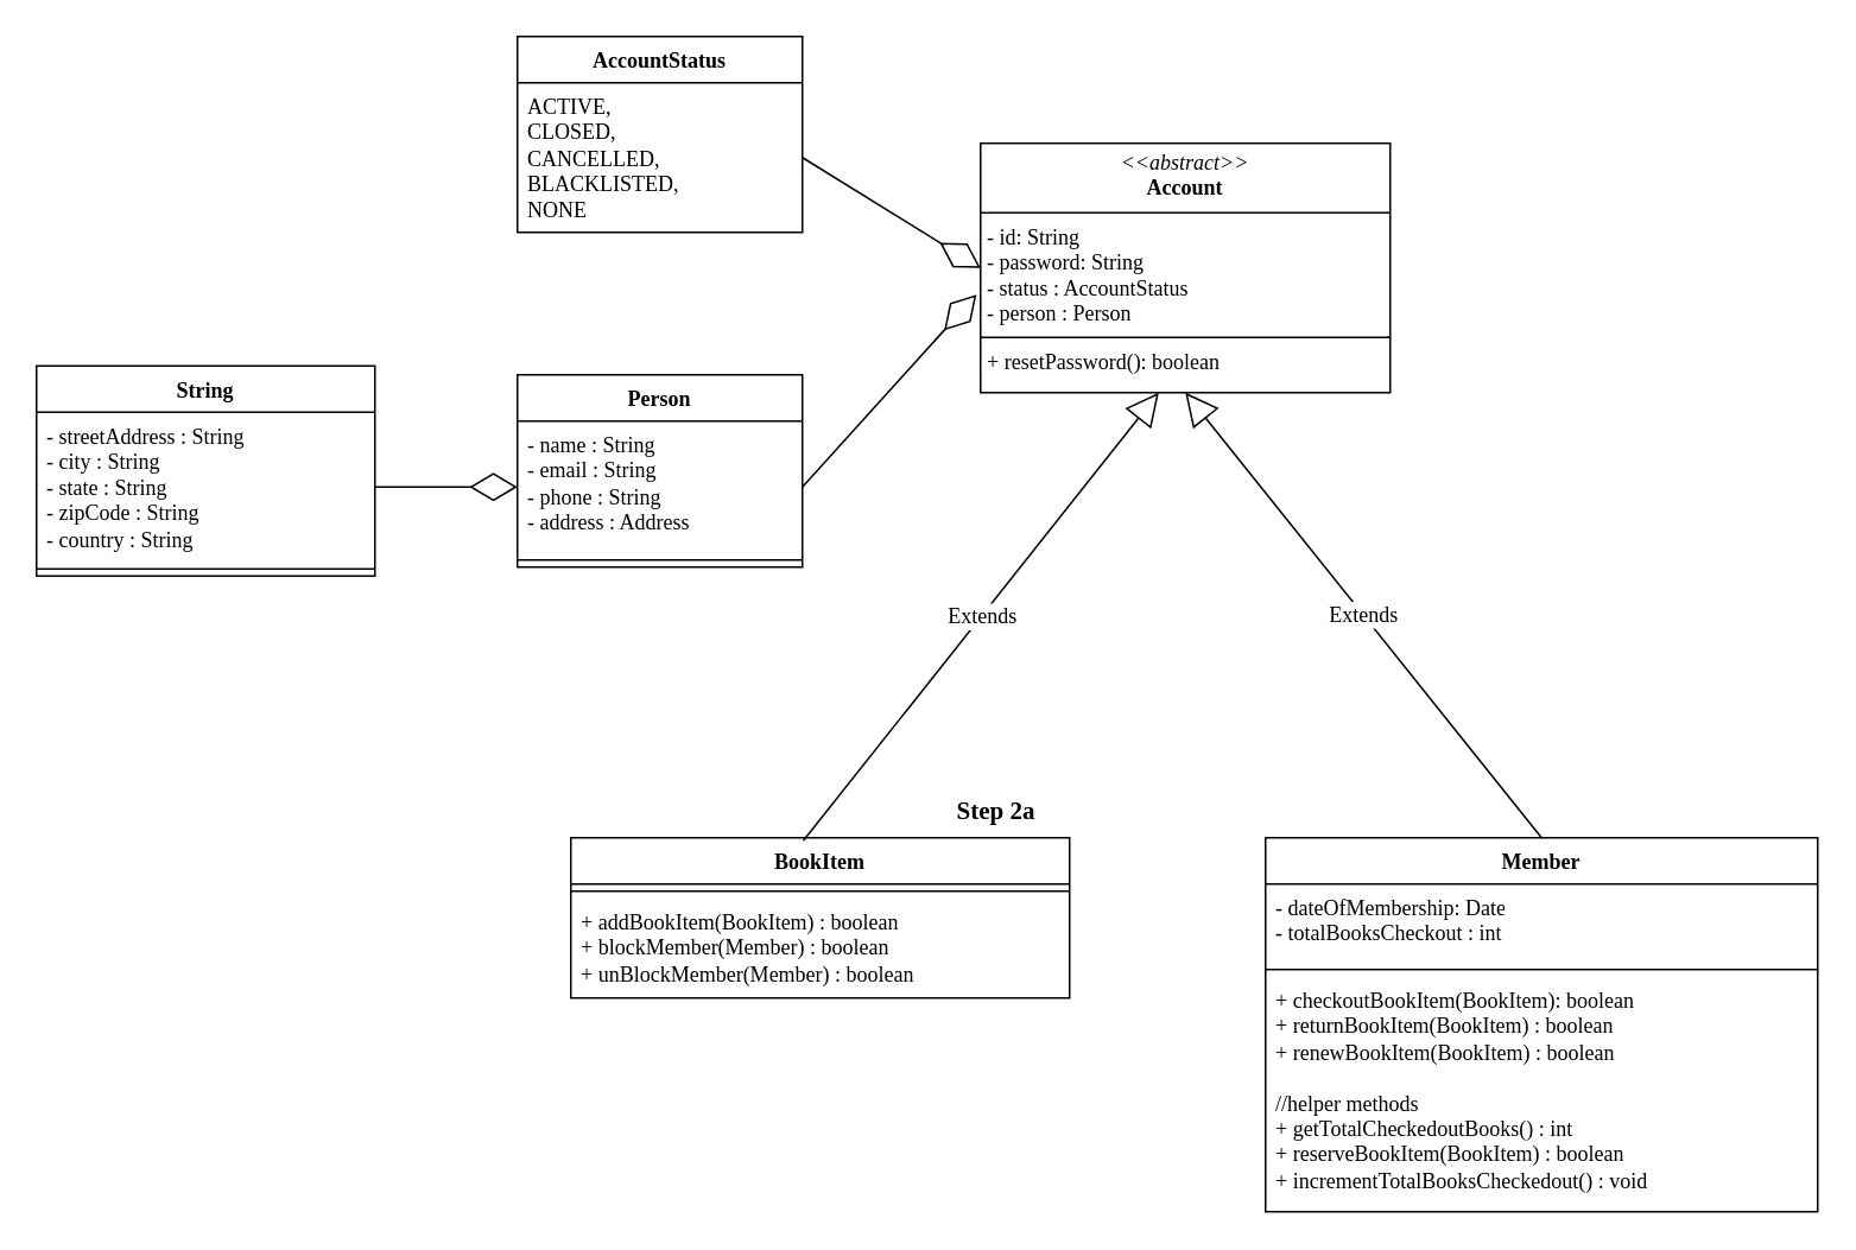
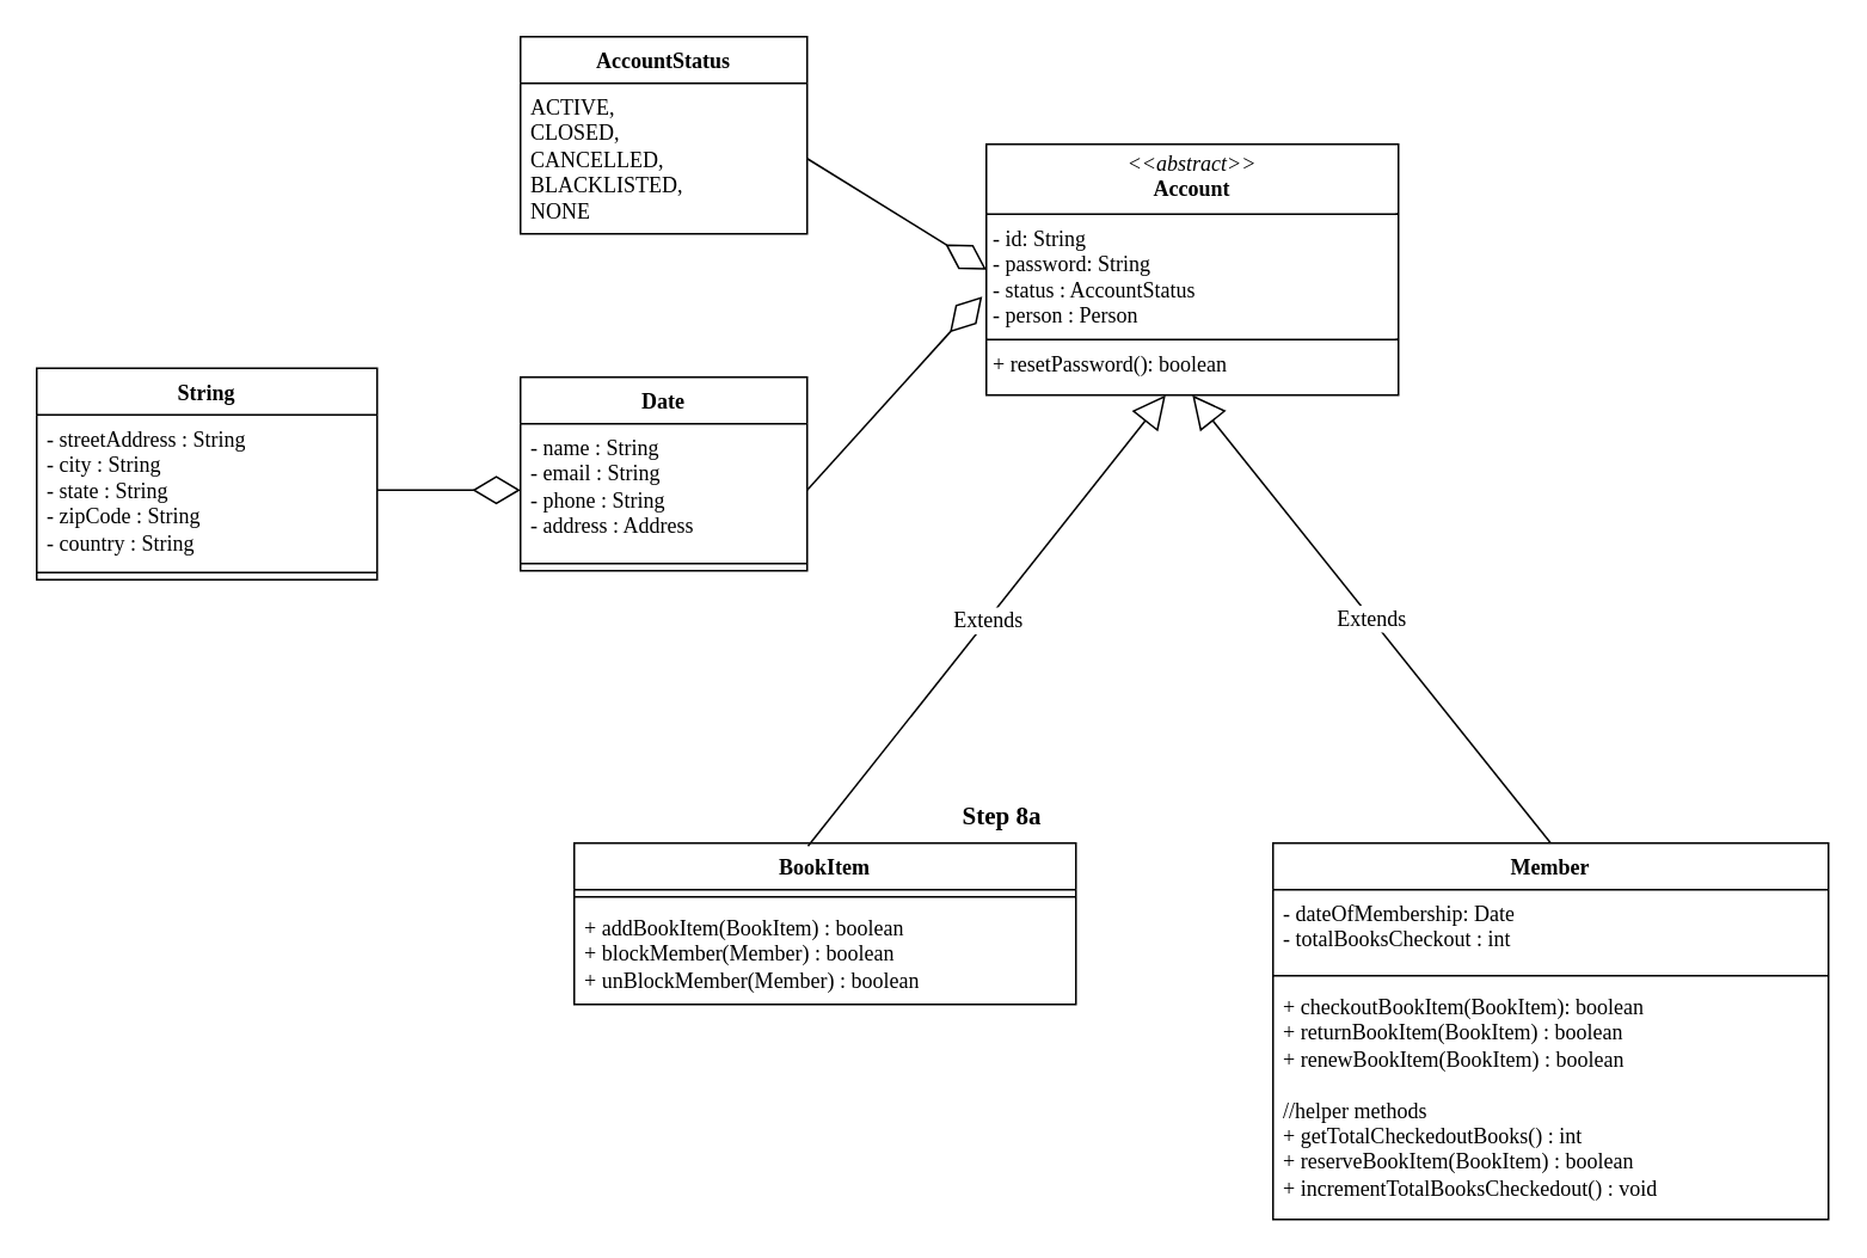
  <mxCell id="0" />
  <mxCell id="1" parent="0" />
  <mxCell id="2" value="&lt;p style=&quot;margin:0px;margin-top:4px;text-align:center;&quot;&gt;&lt;font face=&quot;Lucida Console&quot;&gt;&lt;i&gt;&amp;lt;&amp;lt;abstract&amp;gt;&amp;gt;&lt;/i&gt;&lt;br&gt;&lt;b&gt;Account&lt;/b&gt;&lt;/font&gt;&lt;/p&gt;&lt;hr size=&quot;1&quot; style=&quot;border-style:solid;&quot;&gt;&lt;p style=&quot;margin:0px;margin-left:4px;&quot;&gt;&lt;font face=&quot;Lucida Console&quot;&gt;- id: String&lt;br&gt;- password: String&lt;/font&gt;&lt;/p&gt;&lt;p style=&quot;margin:0px;margin-left:4px;&quot;&gt;&lt;font face=&quot;Lucida Console&quot;&gt;- status : AccountStatus&lt;/font&gt;&lt;/p&gt;&lt;p style=&quot;margin:0px;margin-left:4px;&quot;&gt;&lt;font face=&quot;Lucida Console&quot;&gt;- person : Person&lt;/font&gt;&lt;/p&gt;&lt;hr size=&quot;1&quot; style=&quot;border-style:solid;&quot;&gt;&lt;p style=&quot;margin:0px;margin-left:4px;&quot;&gt;&lt;font face=&quot;Lucida Console&quot;&gt;+ resetPassword(): boolean&lt;br&gt;&lt;br&gt;&lt;/font&gt;&lt;/p&gt;" style="verticalAlign=top;align=left;overflow=fill;html=1;whiteSpace=wrap;spacingLeft=4;spacingRight=4;fontFamily=Helvetica;fontSize=12;fontColor=default;fillColor=none;gradientColor=none;" vertex="1" parent="1"><mxGeometry x="550" y="80" width="230" height="140" as="geometry" /></mxCell>
  <mxCell id="3" value="&lt;font face=&quot;Lucida Console&quot;&gt;AccountStatus&lt;/font&gt;" style="swimlane;fontStyle=1;align=center;verticalAlign=top;childLayout=stackLayout;horizontal=1;startSize=26;horizontalStack=0;resizeParent=1;resizeParentMax=0;resizeLast=0;collapsible=1;marginBottom=0;whiteSpace=wrap;html=1;spacingLeft=4;spacingRight=4;fontFamily=Helvetica;fontSize=12;fontColor=default;fillColor=none;gradientColor=none;" vertex="1" parent="1"><mxGeometry x="290" y="20" width="160" height="110" as="geometry" /></mxCell>
  <mxCell id="4" value="&lt;font face=&quot;Lucida Console&quot;&gt;ACTIVE,&lt;/font&gt;&lt;div&gt;&lt;font face=&quot;Lucida Console&quot;&gt;CLOSED,&lt;/font&gt;&lt;/div&gt;&lt;div&gt;&lt;font face=&quot;Lucida Console&quot;&gt;CANCELLED,&lt;/font&gt;&lt;/div&gt;&lt;div&gt;&lt;font face=&quot;Lucida Console&quot;&gt;BLACKLISTED,&lt;/font&gt;&lt;/div&gt;&lt;div&gt;&lt;font face=&quot;Lucida Console&quot;&gt;NONE&lt;/font&gt;&lt;/div&gt;" style="text;strokeColor=none;fillColor=none;align=left;verticalAlign=top;spacingLeft=4;spacingRight=4;overflow=hidden;rotatable=0;points=[[0,0.5],[1,0.5]];portConstraint=eastwest;whiteSpace=wrap;html=1;fontFamily=Helvetica;fontSize=12;fontColor=default;" vertex="1" parent="3"><mxGeometry y="26" width="160" height="84" as="geometry" /></mxCell>
- <mxCell id="5" value="&lt;font face=&quot;Lucida Console&quot;&gt;Person&lt;/font&gt;" style="swimlane;fontStyle=1;align=center;verticalAlign=top;childLayout=stackLayout;horizontal=1;startSize=26;horizontalStack=0;resizeParent=1;resizeParentMax=0;resizeLast=0;collapsible=1;marginBottom=0;whiteSpace=wrap;html=1;spacingLeft=4;spacingRight=4;fontFamily=Helvetica;fontSize=12;fontColor=default;fillColor=none;gradientColor=none;" vertex="1" parent="1"><mxGeometry x="290" y="210" width="160" height="108" as="geometry" /></mxCell>
+ <mxCell id="5" value="&lt;font face=&quot;Lucida Console&quot;&gt;Date&lt;/font&gt;" style="swimlane;fontStyle=1;align=center;verticalAlign=top;childLayout=stackLayout;horizontal=1;startSize=26;horizontalStack=0;resizeParent=1;resizeParentMax=0;resizeLast=0;collapsible=1;marginBottom=0;whiteSpace=wrap;html=1;spacingLeft=4;spacingRight=4;fontFamily=Helvetica;fontSize=12;fontColor=default;fillColor=none;gradientColor=none;" vertex="1" parent="1"><mxGeometry x="290" y="210" width="160" height="108" as="geometry" /></mxCell>
  <mxCell id="6" value="&lt;font face=&quot;Lucida Console&quot;&gt;- name : String&lt;/font&gt;&lt;div&gt;&lt;font face=&quot;Lucida Console&quot;&gt;- email : String&lt;/font&gt;&lt;/div&gt;&lt;div&gt;&lt;font face=&quot;Lucida Console&quot;&gt;- phone : String&lt;/font&gt;&lt;/div&gt;&lt;div&gt;&lt;font face=&quot;Lucida Console&quot;&gt;- address : Address&lt;/font&gt;&lt;/div&gt;" style="text;strokeColor=none;fillColor=none;align=left;verticalAlign=top;spacingLeft=4;spacingRight=4;overflow=hidden;rotatable=0;points=[[0,0.5],[1,0.5]];portConstraint=eastwest;whiteSpace=wrap;html=1;fontFamily=Helvetica;fontSize=12;fontColor=default;" vertex="1" parent="5"><mxGeometry y="26" width="160" height="74" as="geometry" /></mxCell>
  <mxCell id="7" value="" style="line;strokeWidth=1;fillColor=none;align=left;verticalAlign=middle;spacingTop=-1;spacingLeft=3;spacingRight=3;rotatable=0;labelPosition=right;points=[];portConstraint=eastwest;strokeColor=inherit;fontFamily=Helvetica;fontSize=12;fontColor=default;" vertex="1" parent="5"><mxGeometry y="100" width="160" height="8" as="geometry" /></mxCell>
  <mxCell id="8" value="&lt;font face=&quot;Lucida Console&quot;&gt;String&lt;/font&gt;" style="swimlane;fontStyle=1;align=center;verticalAlign=top;childLayout=stackLayout;horizontal=1;startSize=26;horizontalStack=0;resizeParent=1;resizeParentMax=0;resizeLast=0;collapsible=1;marginBottom=0;whiteSpace=wrap;html=1;spacingLeft=4;spacingRight=4;fontFamily=Helvetica;fontSize=12;fontColor=default;fillColor=none;gradientColor=none;" vertex="1" parent="1"><mxGeometry x="20" y="205" width="190" height="118" as="geometry" /></mxCell>
  <mxCell id="9" value="&lt;font face=&quot;Lucida Console&quot;&gt;- streetAddress : String&lt;/font&gt;&lt;div&gt;&lt;font face=&quot;Lucida Console&quot;&gt;- city : String&lt;/font&gt;&lt;/div&gt;&lt;div&gt;&lt;font face=&quot;Lucida Console&quot;&gt;- state : String&lt;/font&gt;&lt;/div&gt;&lt;div&gt;&lt;font face=&quot;Lucida Console&quot;&gt;- zipCode : String&lt;/font&gt;&lt;/div&gt;&lt;div&gt;&lt;font face=&quot;Lucida Console&quot;&gt;- country : String&lt;/font&gt;&lt;/div&gt;" style="text;strokeColor=none;fillColor=none;align=left;verticalAlign=top;spacingLeft=4;spacingRight=4;overflow=hidden;rotatable=0;points=[[0,0.5],[1,0.5]];portConstraint=eastwest;whiteSpace=wrap;html=1;fontFamily=Helvetica;fontSize=12;fontColor=default;" vertex="1" parent="8"><mxGeometry y="26" width="190" height="84" as="geometry" /></mxCell>
  <mxCell id="10" value="" style="line;strokeWidth=1;fillColor=none;align=left;verticalAlign=middle;spacingTop=-1;spacingLeft=3;spacingRight=3;rotatable=0;labelPosition=right;points=[];portConstraint=eastwest;strokeColor=inherit;fontFamily=Helvetica;fontSize=12;fontColor=default;" vertex="1" parent="8"><mxGeometry y="110" width="190" height="8" as="geometry" /></mxCell>
  <mxCell id="11" value="" style="endArrow=diamondThin;endFill=0;endSize=24;html=1;rounded=0;entryX=0;entryY=0.5;entryDx=0;entryDy=0;exitX=1;exitY=0.5;exitDx=0;exitDy=0;" edge="1" parent="1" source="4" target="2"><mxGeometry width="160" relative="1" as="geometry"><mxPoint x="160" y="200" as="sourcePoint" /><mxPoint x="320" y="200" as="targetPoint" /></mxGeometry></mxCell>
  <mxCell id="12" value="" style="endArrow=diamondThin;endFill=0;endSize=24;html=1;rounded=0;entryX=-0.01;entryY=0.607;entryDx=0;entryDy=0;entryPerimeter=0;exitX=1;exitY=0.5;exitDx=0;exitDy=0;" edge="1" parent="1" source="6" target="2"><mxGeometry width="160" relative="1" as="geometry"><mxPoint x="160" y="200" as="sourcePoint" /><mxPoint x="320" y="200" as="targetPoint" /></mxGeometry></mxCell>
  <mxCell id="13" value="" style="endArrow=diamondThin;endFill=0;endSize=24;html=1;rounded=0;entryX=0;entryY=0.5;entryDx=0;entryDy=0;exitX=1;exitY=0.5;exitDx=0;exitDy=0;" edge="1" parent="1" source="9" target="6"><mxGeometry width="160" relative="1" as="geometry"><mxPoint x="10" y="200" as="sourcePoint" /><mxPoint x="170" y="200" as="targetPoint" /></mxGeometry></mxCell>
  <mxCell id="14" value="&lt;font face=&quot;Lucida Console&quot;&gt;BookItem&lt;/font&gt;" style="swimlane;fontStyle=1;align=center;verticalAlign=top;childLayout=stackLayout;horizontal=1;startSize=26;horizontalStack=0;resizeParent=1;resizeParentMax=0;resizeLast=0;collapsible=1;marginBottom=0;whiteSpace=wrap;html=1;spacingLeft=4;spacingRight=4;fontFamily=Helvetica;fontSize=12;fontColor=default;fillColor=none;gradientColor=none;" vertex="1" parent="1"><mxGeometry x="320" y="470" width="280" height="90" as="geometry" /></mxCell>
  <mxCell id="15" value="" style="line;strokeWidth=1;fillColor=none;align=left;verticalAlign=middle;spacingTop=-1;spacingLeft=3;spacingRight=3;rotatable=0;labelPosition=right;points=[];portConstraint=eastwest;strokeColor=inherit;fontFamily=Helvetica;fontSize=12;fontColor=default;" vertex="1" parent="14"><mxGeometry y="26" width="280" height="8" as="geometry" /></mxCell>
  <mxCell id="16" value="&lt;font face=&quot;Lucida Console&quot;&gt;+ addBookItem(BookItem) : boolean&lt;/font&gt;&lt;div&gt;&lt;font face=&quot;Lucida Console&quot;&gt;+ blockMember(Member) : boolean&lt;/font&gt;&lt;/div&gt;&lt;div&gt;&lt;font face=&quot;Lucida Console&quot;&gt;+ unBlockMember(Member) : boolean&lt;/font&gt;&lt;/div&gt;" style="text;strokeColor=none;fillColor=none;align=left;verticalAlign=top;spacingLeft=4;spacingRight=4;overflow=hidden;rotatable=0;points=[[0,0.5],[1,0.5]];portConstraint=eastwest;whiteSpace=wrap;html=1;fontFamily=Helvetica;fontSize=12;fontColor=default;" vertex="1" parent="14"><mxGeometry y="34" width="280" height="56" as="geometry" /></mxCell>
  <mxCell id="17" value="&lt;font face=&quot;Lucida Console&quot;&gt;Member&lt;/font&gt;" style="swimlane;fontStyle=1;align=center;verticalAlign=top;childLayout=stackLayout;horizontal=1;startSize=26;horizontalStack=0;resizeParent=1;resizeParentMax=0;resizeLast=0;collapsible=1;marginBottom=0;whiteSpace=wrap;html=1;spacingLeft=4;spacingRight=4;fontFamily=Helvetica;fontSize=12;fontColor=default;fillColor=none;gradientColor=none;" vertex="1" parent="1"><mxGeometry x="710" y="470" width="310" height="210" as="geometry" /></mxCell>
  <mxCell id="18" value="&lt;font face=&quot;Lucida Console&quot;&gt;- dateOfMembership: Date&lt;/font&gt;&lt;div&gt;&lt;font face=&quot;Lucida Console&quot;&gt;- totalBooksCheckout : int&lt;/font&gt;&lt;/div&gt;" style="text;strokeColor=none;fillColor=none;align=left;verticalAlign=top;spacingLeft=4;spacingRight=4;overflow=hidden;rotatable=0;points=[[0,0.5],[1,0.5]];portConstraint=eastwest;whiteSpace=wrap;html=1;fontFamily=Helvetica;fontSize=12;fontColor=default;" vertex="1" parent="17"><mxGeometry y="26" width="310" height="44" as="geometry" /></mxCell>
  <mxCell id="19" value="" style="line;strokeWidth=1;fillColor=none;align=left;verticalAlign=middle;spacingTop=-1;spacingLeft=3;spacingRight=3;rotatable=0;labelPosition=right;points=[];portConstraint=eastwest;strokeColor=inherit;fontFamily=Helvetica;fontSize=12;fontColor=default;" vertex="1" parent="17"><mxGeometry y="70" width="310" height="8" as="geometry" /></mxCell>
  <mxCell id="20" value="&lt;div&gt;&lt;span style=&quot;font-family: &amp;quot;Lucida Console&amp;quot;; background-color: transparent; color: light-dark(rgb(0, 0, 0), rgb(255, 255, 255));&quot;&gt;+ checkoutBookItem(BookItem): boolean&lt;/span&gt;&lt;/div&gt;&lt;div&gt;&lt;font face=&quot;Lucida Console&quot;&gt;+ returnBookItem(BookItem) : boolean&lt;/font&gt;&lt;/div&gt;&lt;div&gt;&lt;font face=&quot;Lucida Console&quot;&gt;+ renewBookItem(BookItem) : boolean&lt;/font&gt;&lt;/div&gt;&lt;div&gt;&lt;font face=&quot;Lucida Console&quot;&gt;&lt;br&gt;&lt;/font&gt;&lt;/div&gt;&lt;div&gt;&lt;div&gt;&lt;font face=&quot;Lucida Console&quot;&gt;//helper methods&lt;/font&gt;&lt;/div&gt;&lt;/div&gt;&lt;div&gt;&lt;font face=&quot;Lucida Console&quot;&gt;+ getTotalCheckedoutBooks() : int&lt;/font&gt;&lt;/div&gt;&lt;div&gt;&lt;font face=&quot;Lucida Console&quot;&gt;+ reserveBookItem(BookItem) : boolean&lt;/font&gt;&lt;/div&gt;&lt;div&gt;&lt;font face=&quot;Lucida Console&quot;&gt;+ incrementTotalBooksCheckedout() : void&lt;/font&gt;&lt;/div&gt;&lt;div&gt;&lt;font face=&quot;Lucida Console&quot;&gt;&lt;br&gt;&lt;/font&gt;&lt;/div&gt;" style="text;strokeColor=none;fillColor=none;align=left;verticalAlign=top;spacingLeft=4;spacingRight=4;overflow=hidden;rotatable=0;points=[[0,0.5],[1,0.5]];portConstraint=eastwest;whiteSpace=wrap;html=1;fontFamily=Helvetica;fontSize=12;fontColor=default;" vertex="1" parent="17"><mxGeometry y="78" width="310" height="132" as="geometry" /></mxCell>
  <mxCell id="21" value="&lt;font face=&quot;Lucida Console&quot;&gt;Extends&lt;/font&gt;" style="endArrow=block;endSize=16;endFill=0;html=1;rounded=0;fontFamily=Helvetica;fontSize=12;fontColor=default;entryX=0.435;entryY=1;entryDx=0;entryDy=0;entryPerimeter=0;exitX=0.466;exitY=0.019;exitDx=0;exitDy=0;exitPerimeter=0;" edge="1" parent="1" source="14" target="2"><mxGeometry width="160" relative="1" as="geometry"><mxPoint x="400" y="390" as="sourcePoint" /><mxPoint x="545" y="390" as="targetPoint" /></mxGeometry></mxCell>
  <mxCell id="22" value="&lt;font face=&quot;Lucida Console&quot;&gt;Extends&lt;/font&gt;" style="endArrow=block;endSize=16;endFill=0;html=1;rounded=0;fontFamily=Helvetica;fontSize=12;fontColor=default;entryX=0.5;entryY=1;entryDx=0;entryDy=0;exitX=0.5;exitY=0;exitDx=0;exitDy=0;" edge="1" parent="1" source="17" target="2"><mxGeometry width="160" relative="1" as="geometry"><mxPoint x="400" y="390" as="sourcePoint" /><mxPoint x="545" y="390" as="targetPoint" /></mxGeometry></mxCell>
- <mxCell id="23" value="&lt;font style=&quot;font-size: 14px;&quot; face=&quot;Lucida Console&quot;&gt;&lt;b&gt;Step 2a&lt;/b&gt;&lt;/font&gt;" style="text;strokeColor=none;fillColor=none;align=left;verticalAlign=top;spacingLeft=4;spacingRight=4;overflow=hidden;rotatable=0;points=[[0,0.5],[1,0.5]];portConstraint=eastwest;whiteSpace=wrap;html=1;fontFamily=Helvetica;fontSize=12;fontColor=default;" vertex="1" parent="1"><mxGeometry x="531" y="441" width="80" height="30" as="geometry" /></mxCell>
+ <mxCell id="23" value="&lt;font style=&quot;font-size: 14px;&quot; face=&quot;Lucida Console&quot;&gt;&lt;b&gt;Step 8a&lt;/b&gt;&lt;/font&gt;" style="text;strokeColor=none;fillColor=none;align=left;verticalAlign=top;spacingLeft=4;spacingRight=4;overflow=hidden;rotatable=0;points=[[0,0.5],[1,0.5]];portConstraint=eastwest;whiteSpace=wrap;html=1;fontFamily=Helvetica;fontSize=12;fontColor=default;" vertex="1" parent="1"><mxGeometry x="531" y="441" width="80" height="30" as="geometry" /></mxCell>
